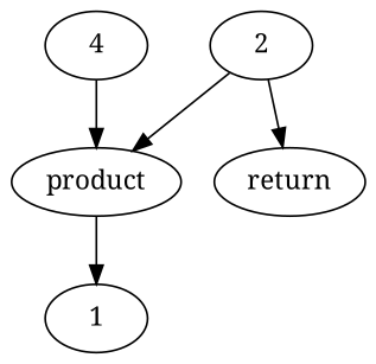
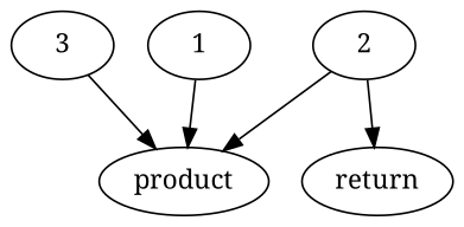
  digraph {
    fontname="Noto Serif"
    node [fontname="Noto Serif"]
    edge [fontname="Noto Serif"]
    n1 [label=product type=call]
-   4
+   4 [label=3]
    2
    return
    n5 [label=1]
    4 -> n1
    2 -> n1
    2 -> return
-   n1 -> n5
+   n5 -> n1
  }
